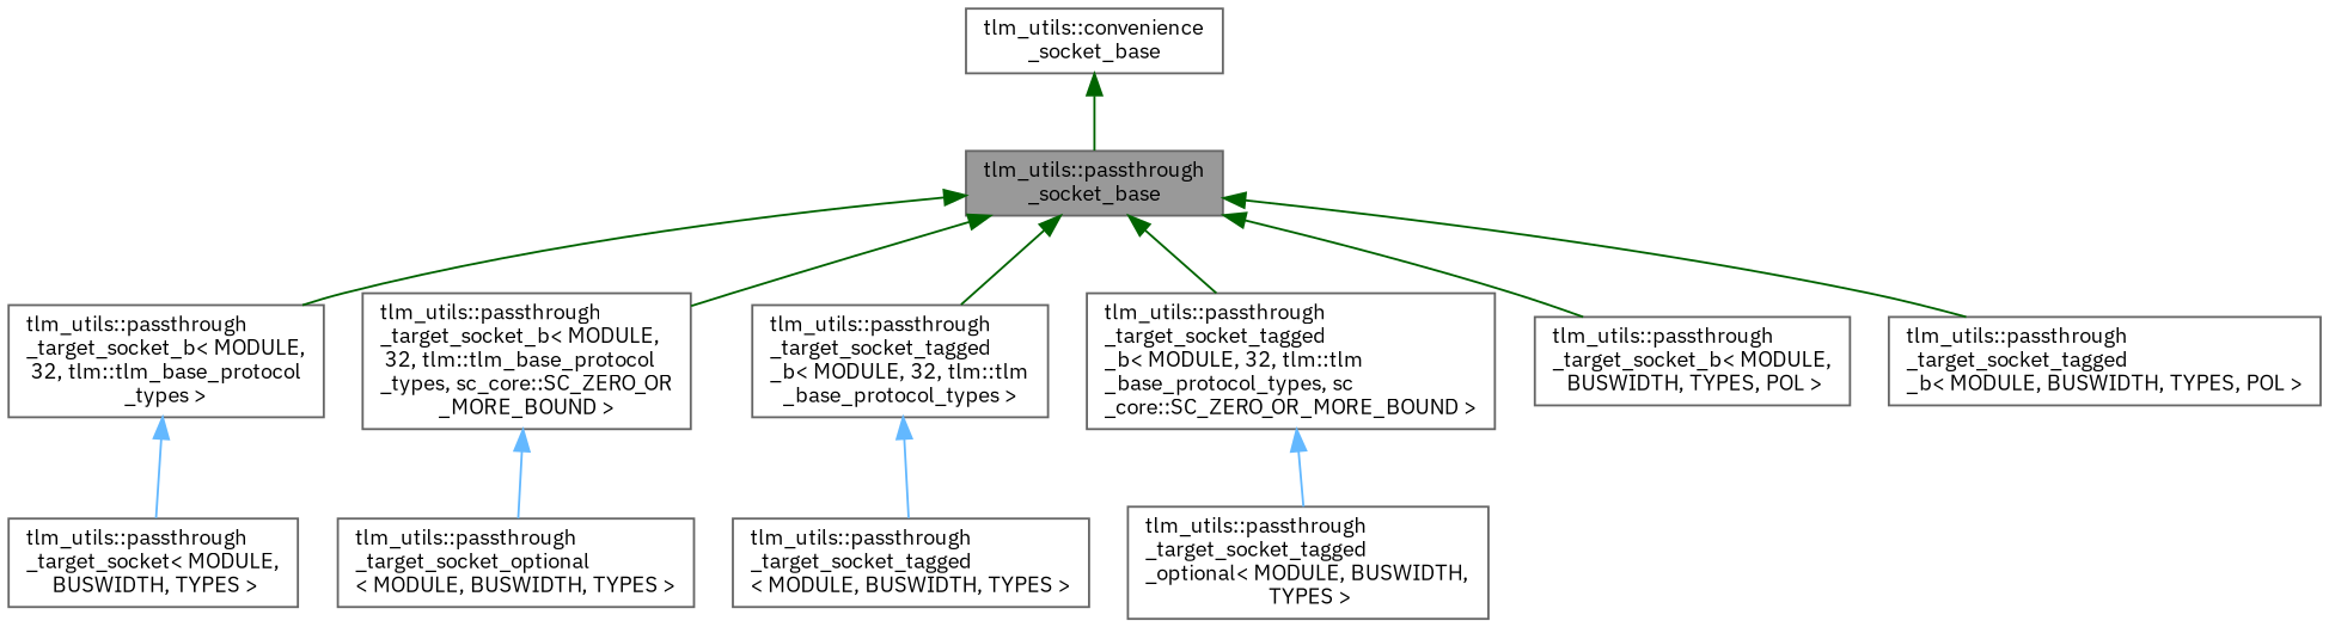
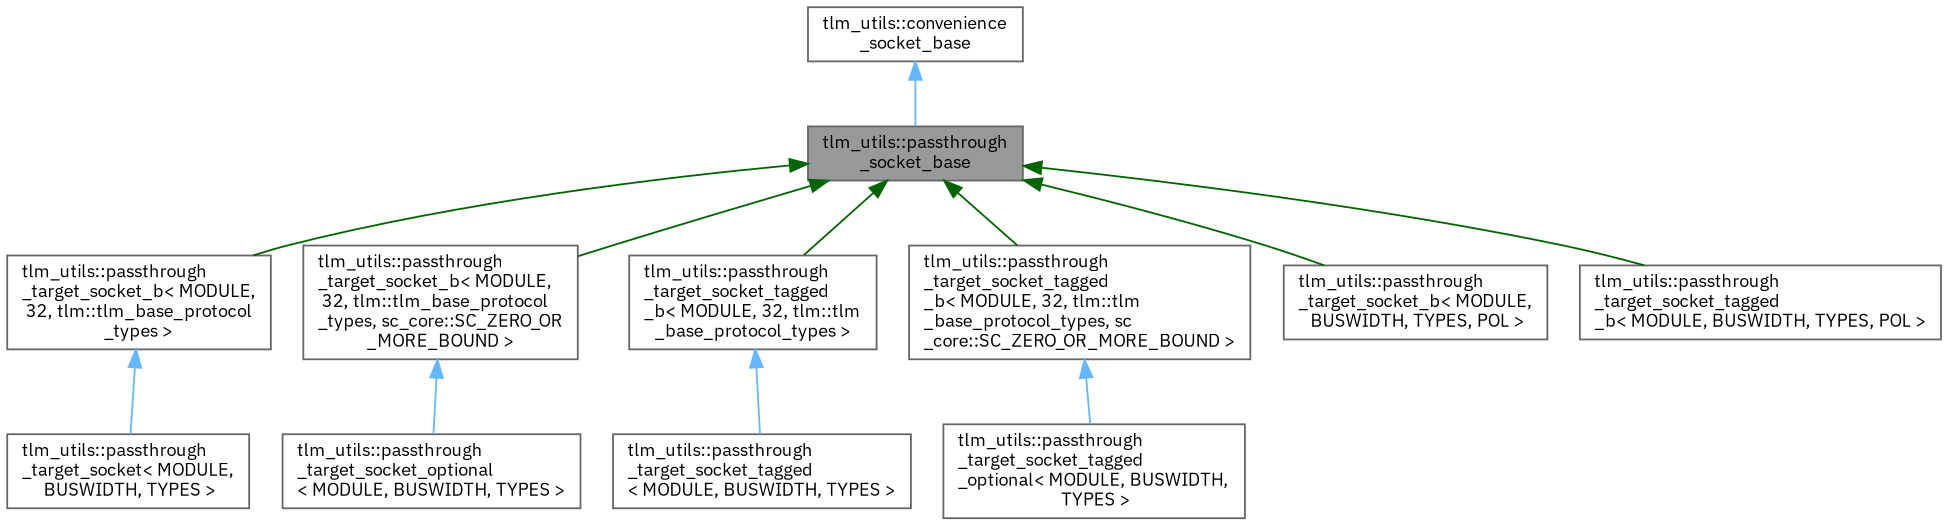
  digraph {
    rankdir=TB
    fontname="IBM Plex Sans"
    node [color=gray40 fillcolor=white fontname="IBM Plex Sans" fontsize=10 shape=box style=filled]
    edge [color=darkgreen dir=back fontname="IBM Plex Sans" fontsize=10 labelfontname=FreeSans labelfontsize=10 style=solid]
    n1 [fillcolor=grey60 fontcolor=black height=0.2 label="tlm_utils::passthrough\l_socket_base" width=0.4]
    n2 [height=0.2 label="tlm_utils::passthrough\l_target_socket_b\< MODULE,\l 32, tlm::tlm_base_protocol\l_types \>" width=0.4]
    n3 [height=0.2 label="tlm_utils::passthrough\l_target_socket_b\< MODULE,\l 32, tlm::tlm_base_protocol\l_types, sc_core::SC_ZERO_OR\l_MORE_BOUND \>" width=0.4]
    n4 [height=0.2 label="tlm_utils::passthrough\l_target_socket_tagged\l_b\< MODULE, 32, tlm::tlm\l_base_protocol_types \>" width=0.4]
    n5 [height=0.2 label="tlm_utils::passthrough\l_target_socket_tagged\l_b\< MODULE, 32, tlm::tlm\l_base_protocol_types, sc\l_core::SC_ZERO_OR_MORE_BOUND \>" width=0.4]
    n6 [height=0.2 label="tlm_utils::passthrough\l_target_socket_b\< MODULE,\l BUSWIDTH, TYPES, POL \>" width=0.4]
    n7 [height=0.2 label="tlm_utils::passthrough\l_target_socket_tagged\l_b\< MODULE, BUSWIDTH, TYPES, POL \>" width=0.4]
    n8 [height=0.2 label="tlm_utils::convenience\l_socket_base" width=0.4]
    n9 [height=0.2 label="tlm_utils::passthrough\l_target_socket\< MODULE,\l BUSWIDTH, TYPES \>" width=0.4]
    n10 [height=0.2 label="tlm_utils::passthrough\l_target_socket_optional\l\< MODULE, BUSWIDTH, TYPES \>" width=0.4]
    n11 [height=0.2 label="tlm_utils::passthrough\l_target_socket_tagged\l\< MODULE, BUSWIDTH, TYPES \>" width=0.4]
    n12 [height=0.2 label="tlm_utils::passthrough\l_target_socket_tagged\l_optional\< MODULE, BUSWIDTH,\l TYPES \>" width=0.4]
    n1 -> n2
    n1 -> n3
    n1 -> n4
    n1 -> n5
    n1 -> n6
    n1 -> n7
    n2 -> n9 [color=steelblue1]
    n3 -> n10 [color=steelblue1]
    n4 -> n11 [color=steelblue1]
    n5 -> n12 [color=steelblue1]
-   n8 -> n1
+   n8 -> n1 [color=steelblue1]
  }
